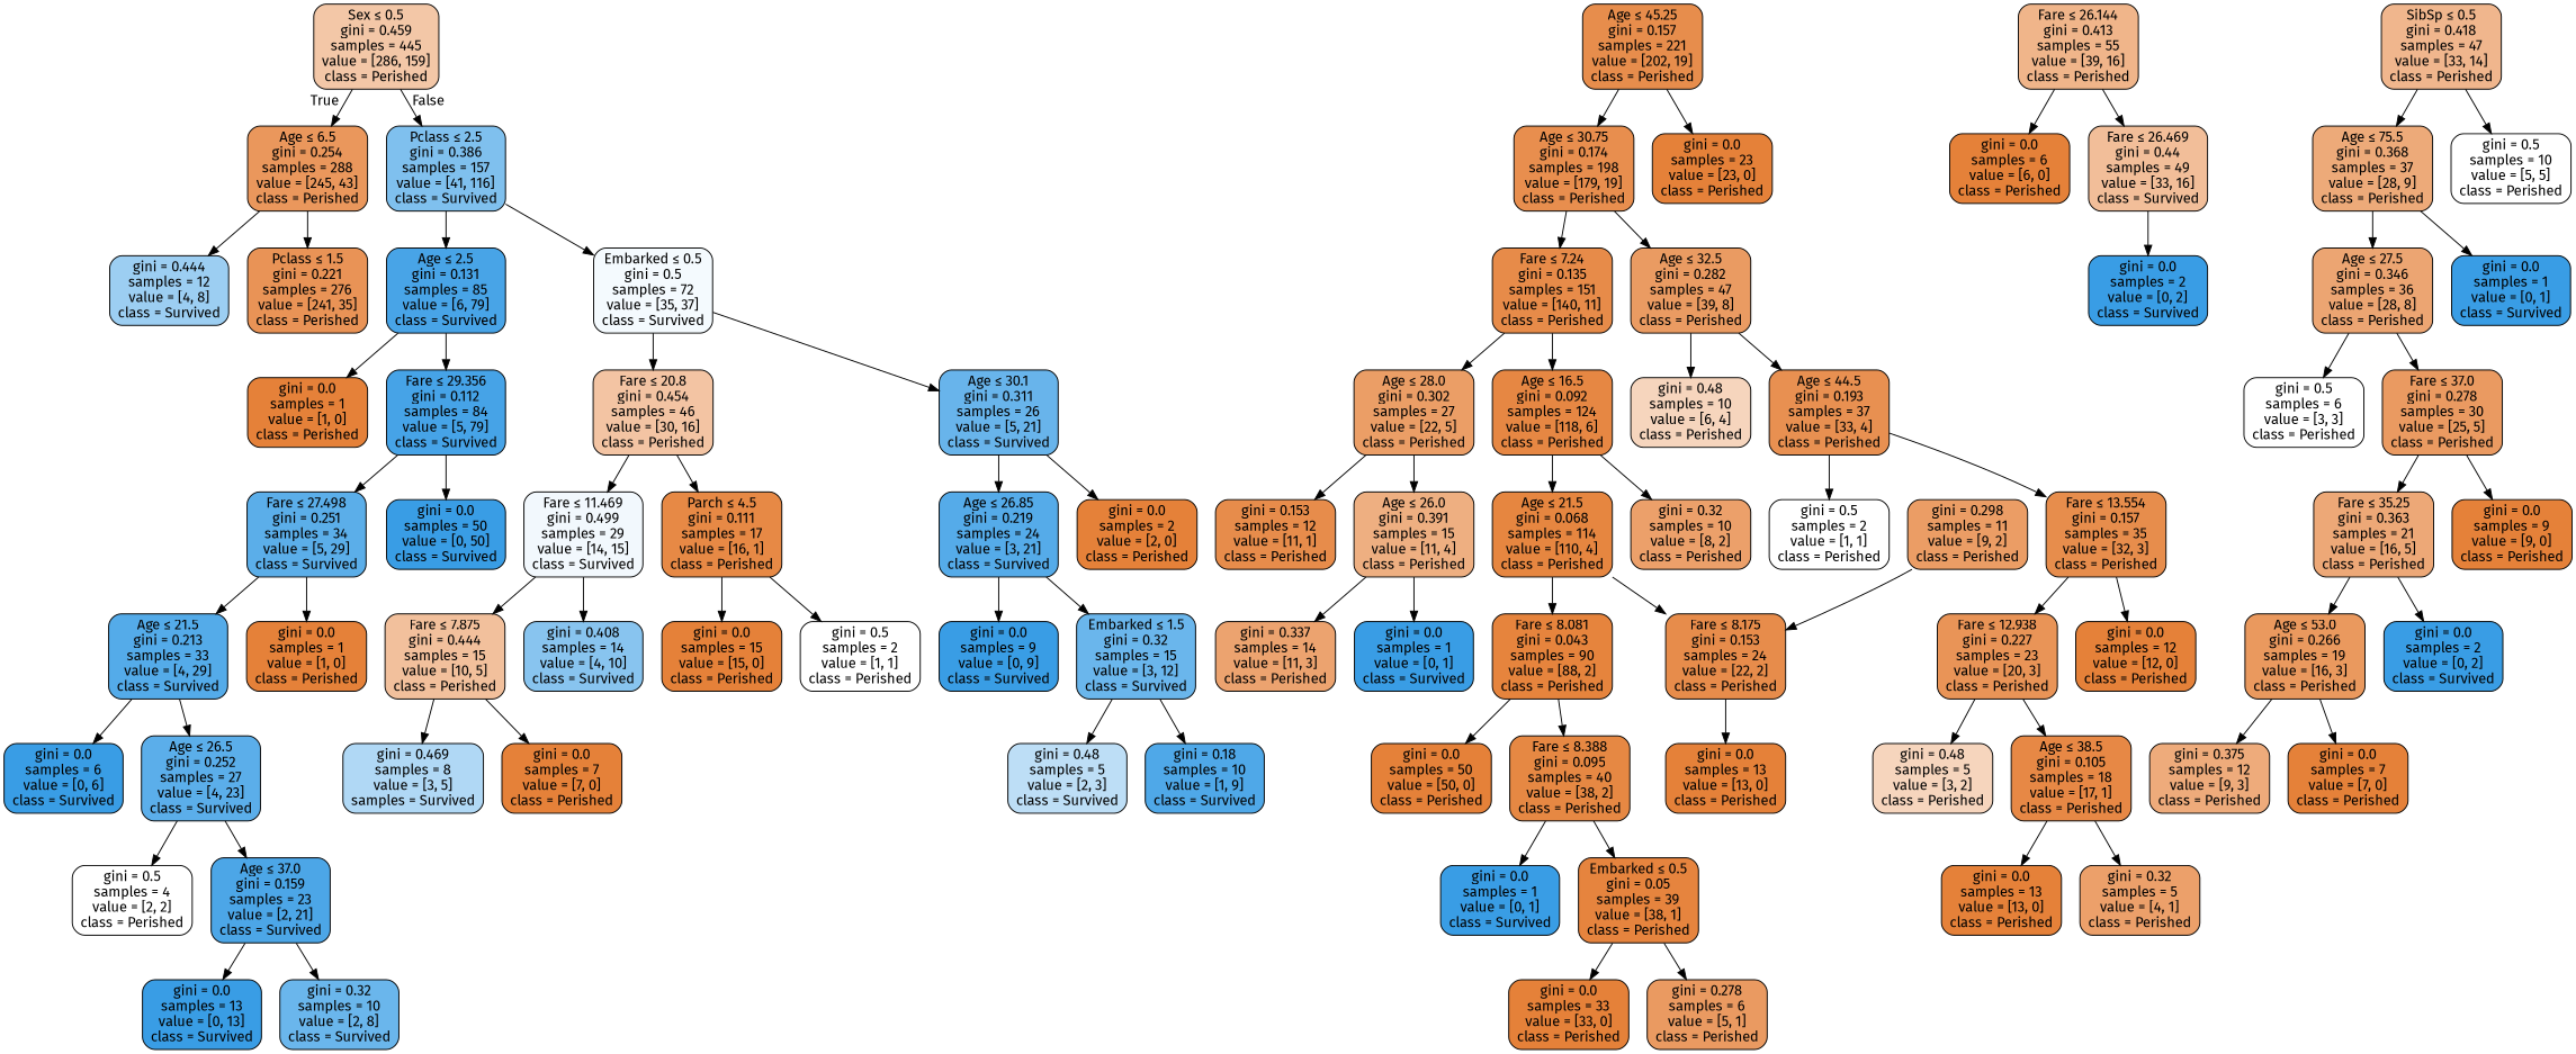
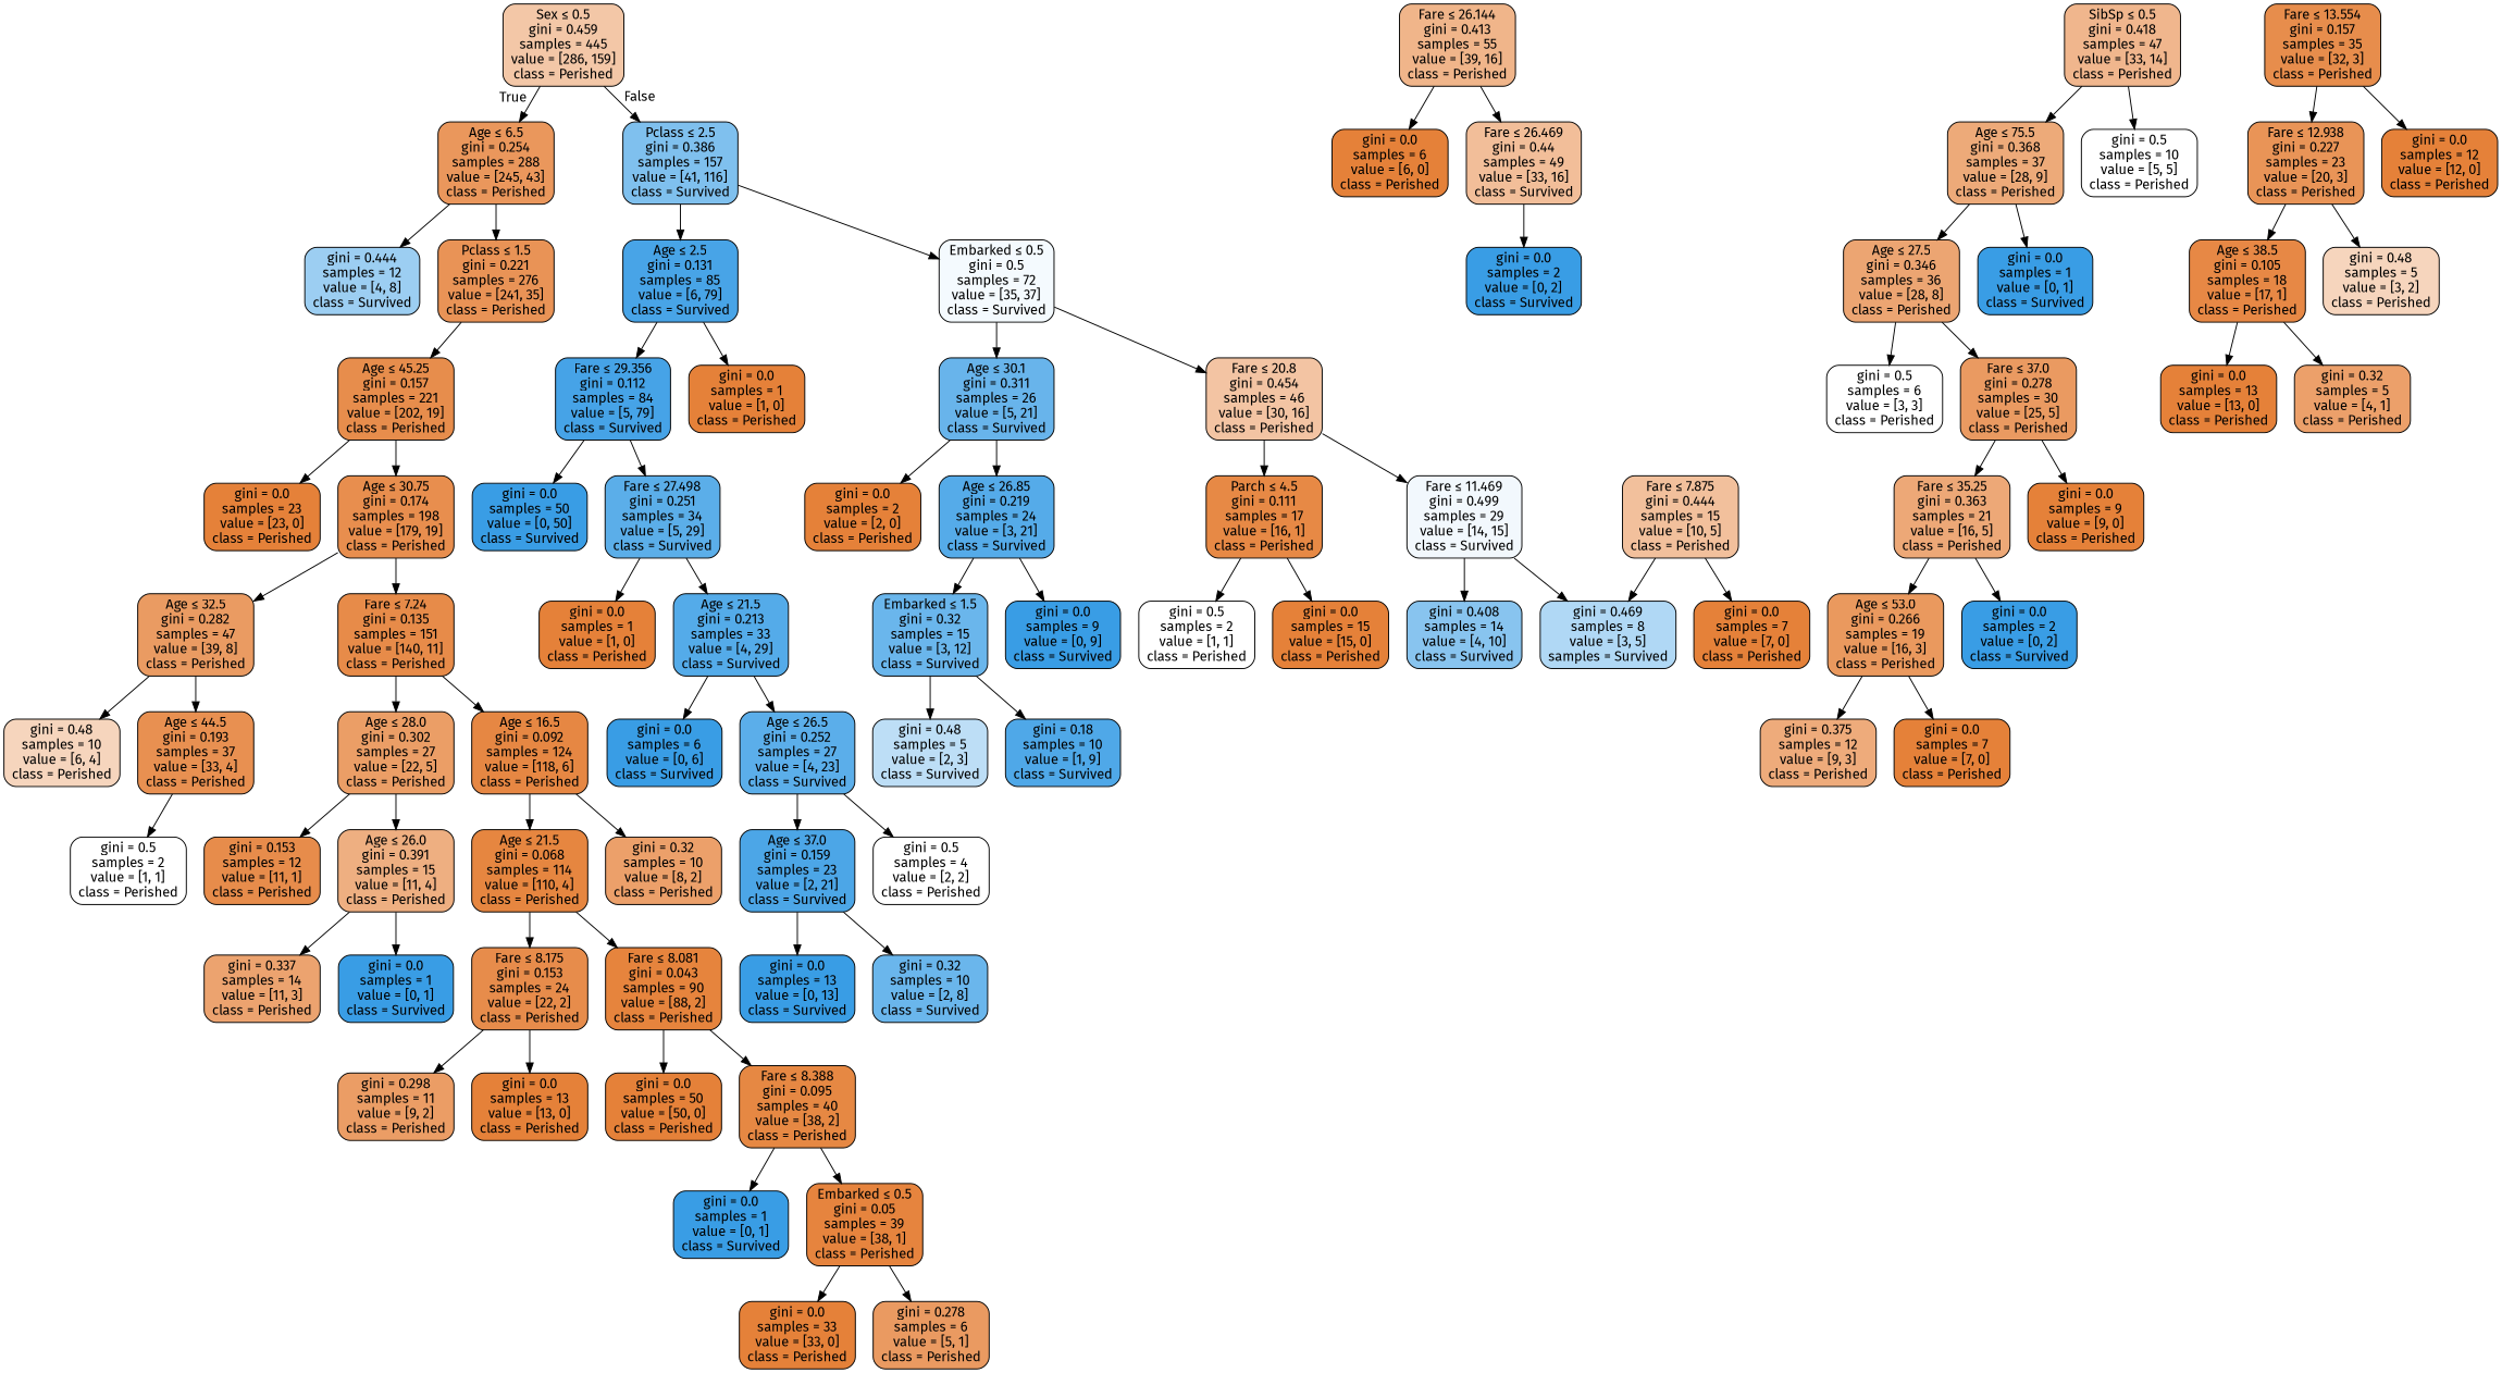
  digraph {
    fontname="Fira Sans"
    node [color=black fillcolor="#e58139" fontname="Fira Sans" shape=box style="filled, rounded"]
    edge [fontname="Fira Sans"]
    n1 [fillcolor="#f3c7a7" label=<Sex &le; 0.5<br/>gini = 0.459<br/>samples = 445<br/>value = [286, 159]<br/>class = Perished>]
    n2 [fillcolor="#ea975c" label=<Age &le; 6.5<br/>gini = 0.254<br/>samples = 288<br/>value = [245, 43]<br/>class = Perished>]
    n3 [fillcolor="#7fc0ee" label=<Pclass &le; 2.5<br/>gini = 0.386<br/>samples = 157<br/>value = [41, 116]<br/>class = Survived>]
    n4 [fillcolor="#9ccef2" label=<gini = 0.444<br/>samples = 12<br/>value = [4, 8]<br/>class = Survived>]
    n5 [fillcolor="#e99356" label=<Pclass &le; 1.5<br/>gini = 0.221<br/>samples = 276<br/>value = [241, 35]<br/>class = Perished>]
    n6 [fillcolor="#48a4e7" label=<Age &le; 2.5<br/>gini = 0.131<br/>samples = 85<br/>value = [6, 79]<br/>class = Survived>]
    n7 [fillcolor="#f4fafe" label=<Embarked &le; 0.5<br/>gini = 0.5<br/>samples = 72<br/>value = [35, 37]<br/>class = Survived>]
    n8 [fillcolor="#e78d4c" label=<Age &le; 45.25<br/>gini = 0.157<br/>samples = 221<br/>value = [202, 19]<br/>class = Perished>]
    n9 [fillcolor="#f0b58a" label=<Fare &le; 26.144<br/>gini = 0.413<br/>samples = 55<br/>value = [39, 16]<br/>class = Perished>]
    n10 [label=<gini = 0.0<br/>samples = 6<br/>value = [6, 0]<br/>class = Perished>]
    n11 [fillcolor="#f2be99" label=<Fare &le; 26.469<br/>gini = 0.44<br/>samples = 49<br/>value = [33, 16]<br/>class = Survived>]
    n12 [fillcolor="#e88e4e" label=<Age &le; 30.75<br/>gini = 0.174<br/>samples = 198<br/>value = [179, 19]<br/>class = Perished>]
    n13 [label=<gini = 0.0<br/>samples = 23<br/>value = [23, 0]<br/>class = Perished>]
    n14 [fillcolor="#399de5" label=<gini = 0.0<br/>samples = 2<br/>value = [0, 2]<br/>class = Survived>]
    n15 [fillcolor="#f0b68d" label=<SibSp &le; 0.5<br/>gini = 0.418<br/>samples = 47<br/>value = [33, 14]<br/>class = Perished>]
    n16 [fillcolor="#edaa79" label=<Age &le; 75.5<br/>gini = 0.368<br/>samples = 37<br/>value = [28, 9]<br/>class = Perished>]
    n17 [fillcolor="#ffffff" label=<gini = 0.5<br/>samples = 10<br/>value = [5, 5]<br/>class = Perished>]
    n18 [fillcolor="#eca572" label=<Age &le; 27.5<br/>gini = 0.346<br/>samples = 36<br/>value = [28, 8]<br/>class = Perished>]
    n19 [fillcolor="#399de5" label=<gini = 0.0<br/>samples = 1<br/>value = [0, 1]<br/>class = Survived>]
    n20 [fillcolor="#ffffff" label=<gini = 0.5<br/>samples = 6<br/>value = [3, 3]<br/>class = Perished>]
    n21 [fillcolor="#ea9a61" label=<Fare &le; 37.0<br/>gini = 0.278<br/>samples = 30<br/>value = [25, 5]<br/>class = Perished>]
    n22 [fillcolor="#eda877" label=<Fare &le; 35.25<br/>gini = 0.363<br/>samples = 21<br/>value = [16, 5]<br/>class = Perished>]
    n23 [label=<gini = 0.0<br/>samples = 9<br/>value = [9, 0]<br/>class = Perished>]
    n24 [fillcolor="#ea995e" label=<Age &le; 53.0<br/>gini = 0.266<br/>samples = 19<br/>value = [16, 3]<br/>class = Perished>]
    n25 [fillcolor="#399de5" label=<gini = 0.0<br/>samples = 2<br/>value = [0, 2]<br/>class = Survived>]
    n26 [fillcolor="#eeab7b" label=<gini = 0.375<br/>samples = 12<br/>value = [9, 3]<br/>class = Perished>]
    n27 [label=<gini = 0.0<br/>samples = 7<br/>value = [7, 0]<br/>class = Perished>]
    n28 [fillcolor="#e78b49" label=<Fare &le; 7.24<br/>gini = 0.135<br/>samples = 151<br/>value = [140, 11]<br/>class = Perished>]
    n29 [fillcolor="#ea9b62" label=<Age &le; 32.5<br/>gini = 0.282<br/>samples = 47<br/>value = [39, 8]<br/>class = Perished>]
    n30 [fillcolor="#eb9e66" label=<Age &le; 28.0<br/>gini = 0.302<br/>samples = 27<br/>value = [22, 5]<br/>class = Perished>]
    n31 [fillcolor="#e68743" label=<Age &le; 16.5<br/>gini = 0.092<br/>samples = 124<br/>value = [118, 6]<br/>class = Perished>]
    n32 [fillcolor="#f6d5bd" label=<gini = 0.48<br/>samples = 10<br/>value = [6, 4]<br/>class = Perished>]
    n33 [fillcolor="#e89051" label=<Age &le; 44.5<br/>gini = 0.193<br/>samples = 37<br/>value = [33, 4]<br/>class = Perished>]
    n34 [fillcolor="#eeaf81" label=<Age &le; 26.0<br/>gini = 0.391<br/>samples = 15<br/>value = [11, 4]<br/>class = Perished>]
    n35 [fillcolor="#e78c4b" label=<gini = 0.153<br/>samples = 12<br/>value = [11, 1]<br/>class = Perished>]
    n36 [fillcolor="#eca06a" label=<gini = 0.32<br/>samples = 10<br/>value = [8, 2]<br/>class = Perished>]
    n37 [fillcolor="#e68640" label=<Age &le; 21.5<br/>gini = 0.068<br/>samples = 114<br/>value = [110, 4]<br/>class = Perished>]
    n38 [fillcolor="#eca36f" label=<gini = 0.337<br/>samples = 14<br/>value = [11, 3]<br/>class = Perished>]
    n39 [fillcolor="#399de5" label=<gini = 0.0<br/>samples = 1<br/>value = [0, 1]<br/>class = Survived>]
    n40 [fillcolor="#e78c4b" label=<Fare &le; 8.175<br/>gini = 0.153<br/>samples = 24<br/>value = [22, 2]<br/>class = Perished>]
    n41 [fillcolor="#e6843d" label=<Fare &le; 8.081<br/>gini = 0.043<br/>samples = 90<br/>value = [88, 2]<br/>class = Perished>]
    n42 [fillcolor="#eb9d65" label=<gini = 0.298<br/>samples = 11<br/>value = [9, 2]<br/>class = Perished>]
    n43 [label=<gini = 0.0<br/>samples = 13<br/>value = [13, 0]<br/>class = Perished>]
    n44 [label=<gini = 0.0<br/>samples = 50<br/>value = [50, 0]<br/>class = Perished>]
    n45 [fillcolor="#e68843" label=<Fare &le; 8.388<br/>gini = 0.095<br/>samples = 40<br/>value = [38, 2]<br/>class = Perished>]
    n46 [fillcolor="#399de5" label=<gini = 0.0<br/>samples = 1<br/>value = [0, 1]<br/>class = Survived>]
    n47 [fillcolor="#e6843e" label=<Embarked &le; 0.5<br/>gini = 0.05<br/>samples = 39<br/>value = [38, 1]<br/>class = Perished>]
    n48 [label=<gini = 0.0<br/>samples = 33<br/>value = [33, 0]<br/>class = Perished>]
    n49 [fillcolor="#ea9a61" label=<gini = 0.278<br/>samples = 6<br/>value = [5, 1]<br/>class = Perished>]
    n50 [fillcolor="#e78d4c" label=<Fare &le; 13.554<br/>gini = 0.157<br/>samples = 35<br/>value = [32, 3]<br/>class = Perished>]
    n51 [fillcolor="#ffffff" label=<gini = 0.5<br/>samples = 2<br/>value = [1, 1]<br/>class = Perished>]
    n52 [fillcolor="#e99457" label=<Fare &le; 12.938<br/>gini = 0.227<br/>samples = 23<br/>value = [20, 3]<br/>class = Perished>]
    n53 [label=<gini = 0.0<br/>samples = 12<br/>value = [12, 0]<br/>class = Perished>]
    n54 [fillcolor="#e78845" label=<Age &le; 38.5<br/>gini = 0.105<br/>samples = 18<br/>value = [17, 1]<br/>class = Perished>]
    n55 [fillcolor="#f6d5bd" label=<gini = 0.48<br/>samples = 5<br/>value = [3, 2]<br/>class = Perished>]
    n56 [label=<gini = 0.0<br/>samples = 13<br/>value = [13, 0]<br/>class = Perished>]
    n57 [fillcolor="#eca06a" label=<gini = 0.32<br/>samples = 5<br/>value = [4, 1]<br/>class = Perished>]
    n58 [label=<gini = 0.0<br/>samples = 1<br/>value = [1, 0]<br/>class = Perished>]
    n59 [fillcolor="#46a3e7" label=<Fare &le; 29.356<br/>gini = 0.112<br/>samples = 84<br/>value = [5, 79]<br/>class = Survived>]
    n60 [fillcolor="#f3c4a3" label=<Fare &le; 20.8<br/>gini = 0.454<br/>samples = 46<br/>value = [30, 16]<br/>class = Perished>]
    n61 [fillcolor="#68b4eb" label=<Age &le; 30.1<br/>gini = 0.311<br/>samples = 26<br/>value = [5, 21]<br/>class = Survived>]
    n62 [fillcolor="#5baee9" label=<Fare &le; 27.498<br/>gini = 0.251<br/>samples = 34<br/>value = [5, 29]<br/>class = Survived>]
    n63 [fillcolor="#399de5" label=<gini = 0.0<br/>samples = 50<br/>value = [0, 50]<br/>class = Survived>]
    n64 [fillcolor="#54abe9" label=<Age &le; 21.5<br/>gini = 0.213<br/>samples = 33<br/>value = [4, 29]<br/>class = Survived>]
    n65 [label=<gini = 0.0<br/>samples = 1<br/>value = [1, 0]<br/>class = Perished>]
    n66 [fillcolor="#399de5" label=<gini = 0.0<br/>samples = 6<br/>value = [0, 6]<br/>class = Survived>]
    n67 [fillcolor="#5baeea" label=<Age &le; 26.5<br/>gini = 0.252<br/>samples = 27<br/>value = [4, 23]<br/>class = Survived>]
    n68 [fillcolor="#ffffff" label=<gini = 0.5<br/>samples = 4<br/>value = [2, 2]<br/>class = Perished>]
    n69 [fillcolor="#4ca6e7" label=<Age &le; 37.0<br/>gini = 0.159<br/>samples = 23<br/>value = [2, 21]<br/>class = Survived>]
    n70 [fillcolor="#399de5" label=<gini = 0.0<br/>samples = 13<br/>value = [0, 13]<br/>class = Survived>]
    n71 [fillcolor="#6ab6ec" label=<gini = 0.32<br/>samples = 10<br/>value = [2, 8]<br/>class = Survived>]
    n72 [fillcolor="#f2f8fd" label=<Fare &le; 11.469<br/>gini = 0.499<br/>samples = 29<br/>value = [14, 15]<br/>class = Survived>]
    n73 [fillcolor="#e78945" label=<Parch &le; 4.5<br/>gini = 0.111<br/>samples = 17<br/>value = [16, 1]<br/>class = Perished>]
    n74 [fillcolor="#55abe9" label=<Age &le; 26.85<br/>gini = 0.219<br/>samples = 24<br/>value = [3, 21]<br/>class = Survived>]
    n75 [label=<gini = 0.0<br/>samples = 2<br/>value = [2, 0]<br/>class = Perished>]
    n76 [fillcolor="#f2c09c" label=<Fare &le; 7.875<br/>gini = 0.444<br/>samples = 15<br/>value = [10, 5]<br/>class = Perished>]
    n77 [fillcolor="#88c4ef" label=<gini = 0.408<br/>samples = 14<br/>value = [4, 10]<br/>class = Survived>]
    n78 [label=<gini = 0.0<br/>samples = 15<br/>value = [15, 0]<br/>class = Perished>]
    n79 [fillcolor="#ffffff" label=<gini = 0.5<br/>samples = 2<br/>value = [1, 1]<br/>class = Perished>]
    n80 [fillcolor="#b0d8f5" label=<gini = 0.469<br/>samples = 8<br/>value = [3, 5]<br/>samples = Survived>]
    n81 [label=<gini = 0.0<br/>samples = 7<br/>value = [7, 0]<br/>class = Perished>]
    n82 [fillcolor="#399de5" label=<gini = 0.0<br/>samples = 9<br/>value = [0, 9]<br/>class = Survived>]
    n83 [fillcolor="#6ab6ec" label=<Embarked &le; 1.5<br/>gini = 0.32<br/>samples = 15<br/>value = [3, 12]<br/>class = Survived>]
    n84 [fillcolor="#bddef6" label=<gini = 0.48<br/>samples = 5<br/>value = [2, 3]<br/>class = Survived>]
    n85 [fillcolor="#4fa8e8" label=<gini = 0.18<br/>samples = 10<br/>value = [1, 9]<br/>class = Survived>]
    n1 -> n2 [headlabel=True labelangle=45 labeldistance=2.5]
    n1 -> n3 [headlabel=False labelangle=-45 labeldistance=2.5]
    n2 -> n4
    n2 -> n5
    n3 -> n6
    n3 -> n7
+   n5 -> n8
    n6 -> n58
    n6 -> n59
    n7 -> n60
    n7 -> n61
    n8 -> n12
    n8 -> n13
    n9 -> n10
    n9 -> n11
    n11 -> n14
    n12 -> n28
    n12 -> n29
    n15 -> n16
    n15 -> n17
    n16 -> n18
    n16 -> n19
    n18 -> n20
    n18 -> n21
    n21 -> n22
    n21 -> n23
    n22 -> n24
    n22 -> n25
    n24 -> n26
    n24 -> n27
    n28 -> n30
    n28 -> n31
    n29 -> n32
    n29 -> n33
    n30 -> n34
    n30 -> n35
    n31 -> n36
    n31 -> n37
-   n33 -> n50
    n33 -> n51
    n34 -> n38
    n34 -> n39
    n37 -> n40
    n37 -> n41
-   n42 -> n40
+   n40 -> n42
    n40 -> n43
    n41 -> n44
    n41 -> n45
    n45 -> n46
    n45 -> n47
    n47 -> n48
    n47 -> n49
    n50 -> n52
    n50 -> n53
    n52 -> n54
    n52 -> n55
    n54 -> n56
    n54 -> n57
    n59 -> n62
    n59 -> n63
    n60 -> n72
    n60 -> n73
    n61 -> n74
    n61 -> n75
    n62 -> n64
    n62 -> n65
    n64 -> n66
    n64 -> n67
    n67 -> n68
    n67 -> n69
    n69 -> n70
    n69 -> n71
-   n72 -> n76
+   n72 -> n80
    n72 -> n77
    n73 -> n78
    n73 -> n79
    n74 -> n82
    n74 -> n83
    n76 -> n80
    n76 -> n81
    n83 -> n84
    n83 -> n85
  }
